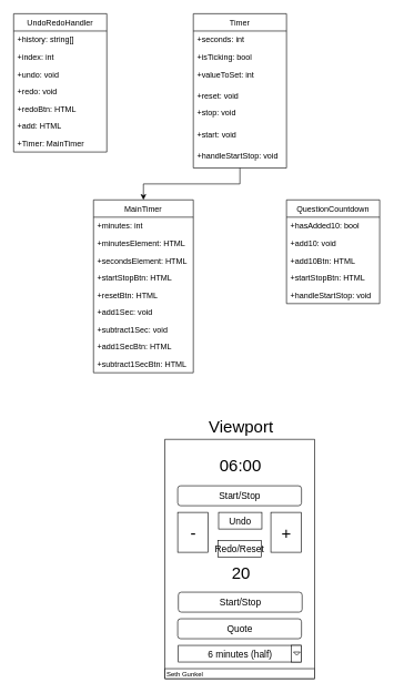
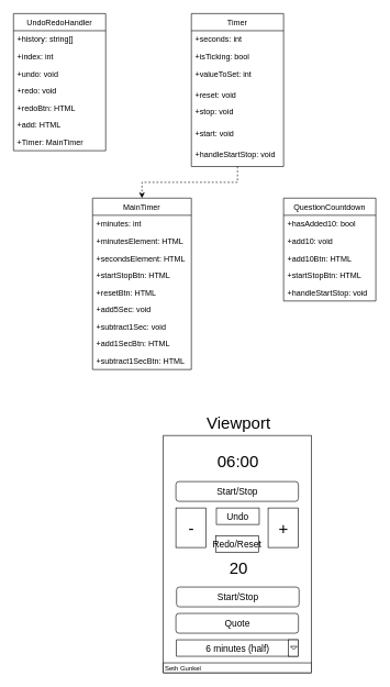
  <mxCell id="0" />
  <mxCell id="1" parent="0" />
- <mxCell id="2" style="edgeStyle=orthogonalEdgeStyle;rounded=0;orthogonalLoop=1;jettySize=auto;html=1;entryX=0.5;entryY=0;entryDx=0;entryDy=0;fontColor=#000000;" edge="1" parent="1" source="3" target="11"><mxGeometry relative="1" as="geometry" /></mxCell>
+ <mxCell id="2" style="edgeStyle=orthogonalEdgeStyle;rounded=0;orthogonalLoop=1;jettySize=auto;html=1;entryX=0.5;entryY=0;entryDx=0;entryDy=0;fontColor=#000000;dashed=1;" edge="1" parent="1" source="3" target="11"><mxGeometry relative="1" as="geometry" /></mxCell>
  <mxCell id="3" value="Timer" style="swimlane;fontStyle=0;childLayout=stackLayout;horizontal=1;startSize=26;fillColor=none;horizontalStack=0;resizeParent=1;resizeParentMax=0;resizeLast=0;collapsible=1;marginBottom=0;" vertex="1" parent="1"><mxGeometry x="290" y="20" width="140" height="232" as="geometry" /></mxCell>
  <mxCell id="4" value="+seconds: int" style="text;strokeColor=none;fillColor=none;align=left;verticalAlign=top;spacingLeft=4;spacingRight=4;overflow=hidden;rotatable=0;points=[[0,0.5],[1,0.5]];portConstraint=eastwest;" vertex="1" parent="3"><mxGeometry y="26" width="140" height="26" as="geometry" /></mxCell>
  <mxCell id="5" value="+isTicking: bool" style="text;strokeColor=none;fillColor=none;align=left;verticalAlign=top;spacingLeft=4;spacingRight=4;overflow=hidden;rotatable=0;points=[[0,0.5],[1,0.5]];portConstraint=eastwest;" vertex="1" parent="3"><mxGeometry y="52" width="140" height="26" as="geometry" /></mxCell>
  <mxCell id="6" value="+valueToSet: int" style="text;strokeColor=none;fillColor=none;align=left;verticalAlign=top;spacingLeft=4;spacingRight=4;overflow=hidden;rotatable=0;points=[[0,0.5],[1,0.5]];portConstraint=eastwest;" vertex="1" parent="3"><mxGeometry y="78" width="140" height="32" as="geometry" /></mxCell>
  <mxCell id="7" value="+reset: void" style="text;strokeColor=none;fillColor=none;align=left;verticalAlign=top;spacingLeft=4;spacingRight=4;overflow=hidden;rotatable=0;points=[[0,0.5],[1,0.5]];portConstraint=eastwest;" vertex="1" parent="3"><mxGeometry y="110" width="140" height="26" as="geometry" /></mxCell>
  <mxCell id="8" value="+stop: void" style="text;strokeColor=none;fillColor=none;align=left;verticalAlign=top;spacingLeft=4;spacingRight=4;overflow=hidden;rotatable=0;points=[[0,0.5],[1,0.5]];portConstraint=eastwest;" vertex="1" parent="3"><mxGeometry y="136" width="140" height="32" as="geometry" /></mxCell>
  <mxCell id="9" value="+start: void" style="text;strokeColor=none;fillColor=none;align=left;verticalAlign=top;spacingLeft=4;spacingRight=4;overflow=hidden;rotatable=0;points=[[0,0.5],[1,0.5]];portConstraint=eastwest;" vertex="1" parent="3"><mxGeometry y="168" width="140" height="32" as="geometry" /></mxCell>
  <mxCell id="10" value="+handleStartStop: void" style="text;strokeColor=none;fillColor=none;align=left;verticalAlign=top;spacingLeft=4;spacingRight=4;overflow=hidden;rotatable=0;points=[[0,0.5],[1,0.5]];portConstraint=eastwest;" vertex="1" parent="3"><mxGeometry y="200" width="140" height="32" as="geometry" /></mxCell>
  <mxCell id="11" value="MainTimer" style="swimlane;fontStyle=0;childLayout=stackLayout;horizontal=1;startSize=26;fillColor=none;horizontalStack=0;resizeParent=1;resizeParentMax=0;resizeLast=0;collapsible=1;marginBottom=0;fontColor=#000000;" vertex="1" parent="1"><mxGeometry x="140" y="300" width="150" height="260" as="geometry" /></mxCell>
  <mxCell id="12" value="+minutes: int" style="text;strokeColor=none;fillColor=none;align=left;verticalAlign=top;spacingLeft=4;spacingRight=4;overflow=hidden;rotatable=0;points=[[0,0.5],[1,0.5]];portConstraint=eastwest;" vertex="1" parent="11"><mxGeometry y="26" width="150" height="26" as="geometry" /></mxCell>
  <mxCell id="13" value="+minutesElement: HTML" style="text;strokeColor=none;fillColor=none;align=left;verticalAlign=top;spacingLeft=4;spacingRight=4;overflow=hidden;rotatable=0;points=[[0,0.5],[1,0.5]];portConstraint=eastwest;" vertex="1" parent="11"><mxGeometry y="52" width="150" height="26" as="geometry" /></mxCell>
  <mxCell id="14" value="+secondsElement: HTML" style="text;strokeColor=none;fillColor=none;align=left;verticalAlign=top;spacingLeft=4;spacingRight=4;overflow=hidden;rotatable=0;points=[[0,0.5],[1,0.5]];portConstraint=eastwest;" vertex="1" parent="11"><mxGeometry y="78" width="150" height="26" as="geometry" /></mxCell>
  <mxCell id="15" value="+startStopBtn: HTML" style="text;strokeColor=none;fillColor=none;align=left;verticalAlign=top;spacingLeft=4;spacingRight=4;overflow=hidden;rotatable=0;points=[[0,0.5],[1,0.5]];portConstraint=eastwest;" vertex="1" parent="11"><mxGeometry y="104" width="150" height="26" as="geometry" /></mxCell>
  <mxCell id="16" value="+resetBtn: HTML" style="text;strokeColor=none;fillColor=none;align=left;verticalAlign=top;spacingLeft=4;spacingRight=4;overflow=hidden;rotatable=0;points=[[0,0.5],[1,0.5]];portConstraint=eastwest;" vertex="1" parent="11"><mxGeometry y="130" width="150" height="26" as="geometry" /></mxCell>
- <mxCell id="17" value="+add1Sec: void" style="text;strokeColor=none;fillColor=none;align=left;verticalAlign=top;spacingLeft=4;spacingRight=4;overflow=hidden;rotatable=0;points=[[0,0.5],[1,0.5]];portConstraint=eastwest;" vertex="1" parent="11"><mxGeometry y="156" width="150" height="26" as="geometry" /></mxCell>
+ <mxCell id="17" value="+add5Sec: void" style="text;strokeColor=none;fillColor=none;align=left;verticalAlign=top;spacingLeft=4;spacingRight=4;overflow=hidden;rotatable=0;points=[[0,0.5],[1,0.5]];portConstraint=eastwest;" vertex="1" parent="11"><mxGeometry y="156" width="150" height="26" as="geometry" /></mxCell>
  <mxCell id="18" value="+subtract1Sec: void" style="text;strokeColor=none;fillColor=none;align=left;verticalAlign=top;spacingLeft=4;spacingRight=4;overflow=hidden;rotatable=0;points=[[0,0.5],[1,0.5]];portConstraint=eastwest;" vertex="1" parent="11"><mxGeometry y="182" width="150" height="26" as="geometry" /></mxCell>
  <mxCell id="19" value="+add1SecBtn: HTML" style="text;strokeColor=none;fillColor=none;align=left;verticalAlign=top;spacingLeft=4;spacingRight=4;overflow=hidden;rotatable=0;points=[[0,0.5],[1,0.5]];portConstraint=eastwest;" vertex="1" parent="11"><mxGeometry y="208" width="150" height="26" as="geometry" /></mxCell>
  <mxCell id="20" value="+subtract1SecBtn: HTML" style="text;strokeColor=none;fillColor=none;align=left;verticalAlign=top;spacingLeft=4;spacingRight=4;overflow=hidden;rotatable=0;points=[[0,0.5],[1,0.5]];portConstraint=eastwest;" vertex="1" parent="11"><mxGeometry y="234" width="150" height="26" as="geometry" /></mxCell>
  <mxCell id="21" value="QuestionCountdown" style="swimlane;fontStyle=0;childLayout=stackLayout;horizontal=1;startSize=26;fillColor=none;horizontalStack=0;resizeParent=1;resizeParentMax=0;resizeLast=0;collapsible=1;marginBottom=0;fontColor=#000000;" vertex="1" parent="1"><mxGeometry x="430" y="300" width="140" height="156" as="geometry" /></mxCell>
  <mxCell id="22" value="+hasAdded10: bool" style="text;strokeColor=none;fillColor=none;align=left;verticalAlign=top;spacingLeft=4;spacingRight=4;overflow=hidden;rotatable=0;points=[[0,0.5],[1,0.5]];portConstraint=eastwest;" vertex="1" parent="21"><mxGeometry y="26" width="140" height="26" as="geometry" /></mxCell>
  <mxCell id="23" value="+add10: void" style="text;strokeColor=none;fillColor=none;align=left;verticalAlign=top;spacingLeft=4;spacingRight=4;overflow=hidden;rotatable=0;points=[[0,0.5],[1,0.5]];portConstraint=eastwest;" vertex="1" parent="21"><mxGeometry y="52" width="140" height="26" as="geometry" /></mxCell>
  <mxCell id="24" value="+add10Btn: HTML" style="text;strokeColor=none;fillColor=none;align=left;verticalAlign=top;spacingLeft=4;spacingRight=4;overflow=hidden;rotatable=0;points=[[0,0.5],[1,0.5]];portConstraint=eastwest;" vertex="1" parent="21"><mxGeometry y="78" width="140" height="26" as="geometry" /></mxCell>
  <mxCell id="25" value="+startStopBtn: HTML" style="text;strokeColor=none;fillColor=none;align=left;verticalAlign=top;spacingLeft=4;spacingRight=4;overflow=hidden;rotatable=0;points=[[0,0.5],[1,0.5]];portConstraint=eastwest;" vertex="1" parent="21"><mxGeometry y="104" width="140" height="26" as="geometry" /></mxCell>
  <mxCell id="26" value="+handleStartStop: void" style="text;strokeColor=none;fillColor=none;align=left;verticalAlign=top;spacingLeft=4;spacingRight=4;overflow=hidden;rotatable=0;points=[[0,0.5],[1,0.5]];portConstraint=eastwest;" vertex="1" parent="21"><mxGeometry y="130" width="140" height="26" as="geometry" /></mxCell>
  <mxCell id="27" value="UndoRedoHandler" style="swimlane;fontStyle=0;childLayout=stackLayout;horizontal=1;startSize=26;fillColor=none;horizontalStack=0;resizeParent=1;resizeParentMax=0;resizeLast=0;collapsible=1;marginBottom=0;fontColor=#000000;" vertex="1" parent="1"><mxGeometry x="20" y="20" width="140" height="208" as="geometry" /></mxCell>
  <mxCell id="28" value="+history: string[]" style="text;strokeColor=none;fillColor=none;align=left;verticalAlign=top;spacingLeft=4;spacingRight=4;overflow=hidden;rotatable=0;points=[[0,0.5],[1,0.5]];portConstraint=eastwest;" vertex="1" parent="27"><mxGeometry y="26" width="140" height="26" as="geometry" /></mxCell>
  <mxCell id="29" value="+index: int" style="text;strokeColor=none;fillColor=none;align=left;verticalAlign=top;spacingLeft=4;spacingRight=4;overflow=hidden;rotatable=0;points=[[0,0.5],[1,0.5]];portConstraint=eastwest;" vertex="1" parent="27"><mxGeometry y="52" width="140" height="26" as="geometry" /></mxCell>
  <mxCell id="30" value="+undo: void" style="text;strokeColor=none;fillColor=none;align=left;verticalAlign=top;spacingLeft=4;spacingRight=4;overflow=hidden;rotatable=0;points=[[0,0.5],[1,0.5]];portConstraint=eastwest;" vertex="1" parent="27"><mxGeometry y="78" width="140" height="26" as="geometry" /></mxCell>
  <mxCell id="31" value="+redo: void" style="text;strokeColor=none;fillColor=none;align=left;verticalAlign=top;spacingLeft=4;spacingRight=4;overflow=hidden;rotatable=0;points=[[0,0.5],[1,0.5]];portConstraint=eastwest;" vertex="1" parent="27"><mxGeometry y="104" width="140" height="26" as="geometry" /></mxCell>
  <mxCell id="32" value="+redoBtn: HTML" style="text;strokeColor=none;fillColor=none;align=left;verticalAlign=top;spacingLeft=4;spacingRight=4;overflow=hidden;rotatable=0;points=[[0,0.5],[1,0.5]];portConstraint=eastwest;" vertex="1" parent="27"><mxGeometry y="130" width="140" height="26" as="geometry" /></mxCell>
  <mxCell id="33" value="+add: HTML" style="text;strokeColor=none;fillColor=none;align=left;verticalAlign=top;spacingLeft=4;spacingRight=4;overflow=hidden;rotatable=0;points=[[0,0.5],[1,0.5]];portConstraint=eastwest;" vertex="1" parent="27"><mxGeometry y="156" width="140" height="26" as="geometry" /></mxCell>
  <mxCell id="34" value="+Timer: MainTimer" style="text;strokeColor=none;fillColor=none;align=left;verticalAlign=top;spacingLeft=4;spacingRight=4;overflow=hidden;rotatable=0;points=[[0,0.5],[1,0.5]];portConstraint=eastwest;" vertex="1" parent="27"><mxGeometry y="182" width="140" height="26" as="geometry" /></mxCell>
  <mxCell id="35" value="" style="rounded=0;whiteSpace=wrap;html=1;fontColor=#000000;" vertex="1" parent="1"><mxGeometry x="247.5" y="660" width="225" height="360" as="geometry" /></mxCell>
  <mxCell id="36" value="06:00" style="text;html=1;strokeColor=none;fillColor=none;align=center;verticalAlign=middle;whiteSpace=wrap;rounded=0;fontColor=#000000;fontSize=25;" vertex="1" parent="1"><mxGeometry x="340.5" y="688" width="40" height="20" as="geometry" /></mxCell>
  <mxCell id="37" value="Start/Stop" style="rounded=1;whiteSpace=wrap;html=1;fontSize=14;fontColor=#000000;" vertex="1" parent="1"><mxGeometry x="266.5" y="730" width="186" height="30" as="geometry" /></mxCell>
  <mxCell id="38" value="Undo" style="rounded=0;whiteSpace=wrap;html=1;fontSize=14;fontColor=#000000;" vertex="1" parent="1"><mxGeometry x="328" y="770" width="65" height="25" as="geometry" /></mxCell>
  <mxCell id="39" value="Redo/Reset" style="rounded=0;whiteSpace=wrap;html=1;fontSize=14;fontColor=#000000;" vertex="1" parent="1"><mxGeometry x="327" y="812.5" width="65" height="25" as="geometry" /></mxCell>
  <mxCell id="40" value="-" style="rounded=0;whiteSpace=wrap;html=1;fontSize=25;fontColor=#000000;" vertex="1" parent="1"><mxGeometry x="266.5" y="770" width="46" height="60" as="geometry" /></mxCell>
  <mxCell id="41" value="+" style="rounded=0;whiteSpace=wrap;html=1;fontSize=25;fontColor=#000000;" vertex="1" parent="1"><mxGeometry x="406.5" y="770" width="46" height="60" as="geometry" /></mxCell>
  <mxCell id="42" value="20" style="text;html=1;strokeColor=none;fillColor=none;align=center;verticalAlign=middle;whiteSpace=wrap;rounded=0;fontColor=#000000;fontSize=25;" vertex="1" parent="1"><mxGeometry x="341.5" y="850" width="40" height="20" as="geometry" /></mxCell>
  <mxCell id="43" value="Start/Stop" style="rounded=1;whiteSpace=wrap;html=1;fontSize=14;fontColor=#000000;" vertex="1" parent="1"><mxGeometry x="267.5" y="890" width="186" height="30" as="geometry" /></mxCell>
  <mxCell id="44" value="Quote" style="rounded=1;whiteSpace=wrap;html=1;fontSize=14;fontColor=#000000;" vertex="1" parent="1"><mxGeometry x="266.5" y="930" width="186" height="30" as="geometry" /></mxCell>
  <mxCell id="45" value="6 minutes (half)" style="rounded=0;whiteSpace=wrap;html=1;fontSize=14;fontColor=#000000;" vertex="1" parent="1"><mxGeometry x="267.5" y="970" width="185" height="25" as="geometry" /></mxCell>
  <mxCell id="46" value="" style="rounded=0;whiteSpace=wrap;html=1;fontSize=25;fontColor=#000000;" vertex="1" parent="1"><mxGeometry x="437.5" y="970" width="15" height="25" as="geometry" /></mxCell>
  <mxCell id="47" value="" style="triangle;whiteSpace=wrap;html=1;fontSize=25;fontColor=#000000;direction=south;" vertex="1" parent="1"><mxGeometry x="440.5" y="980" width="10" height="5" as="geometry" /></mxCell>
  <mxCell id="48" value="Seth Gunkel" style="rounded=0;whiteSpace=wrap;html=1;fontSize=10;fontColor=#000000;labelPosition=center;verticalLabelPosition=middle;align=left;verticalAlign=middle;" vertex="1" parent="1"><mxGeometry x="247.5" y="1005" width="225" height="15" as="geometry" /></mxCell>
  <mxCell id="49" value="&lt;div&gt;Viewport&lt;/div&gt;" style="text;html=1;strokeColor=none;fillColor=none;align=center;verticalAlign=middle;whiteSpace=wrap;rounded=0;fontSize=25;fontColor=#000000;" vertex="1" parent="1"><mxGeometry x="341.5" y="630" width="40" height="20" as="geometry" /></mxCell>
